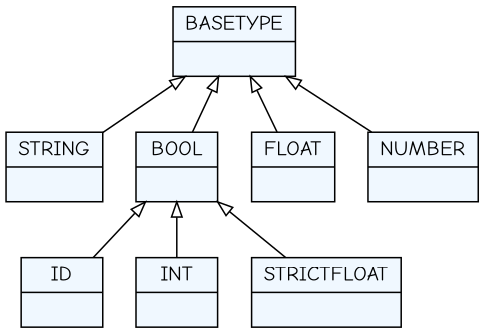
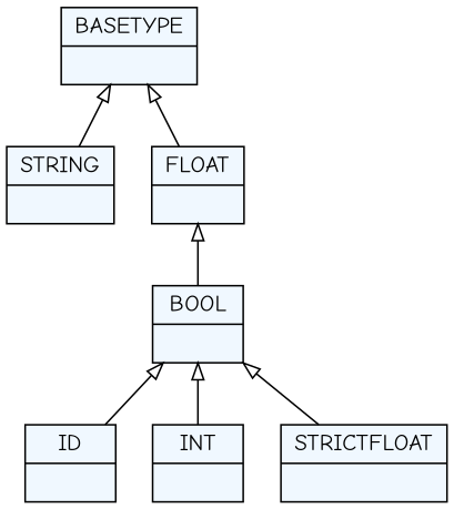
  digraph {
    fontname="Comic Neue"
    fontsize=8
    nodesep=0.3
    node [fillcolor=aliceblue fontname="Comic Neue" shape=record style=filled]
    edge [arrowtail=empty dir=back fontname="Comic Neue"]
    n1 [label="{ID|}"]
    n2 [label="{STRING|}"]
    n3 [label="{BOOL|}"]
    n4 [label="{INT|}"]
    n5 [label="{STRICTFLOAT|}"]
    n6 [label="{FLOAT|}"]
-   n7 [label="{NUMBER|}"]
    n8 [label="{BASETYPE|}"]
    n3 -> n1
    n3 -> n4
    n3 -> n5
    n8 -> n2
-   n8 -> n3
+   n6 -> n3
    n8 -> n6
-   n8 -> n7
  }
